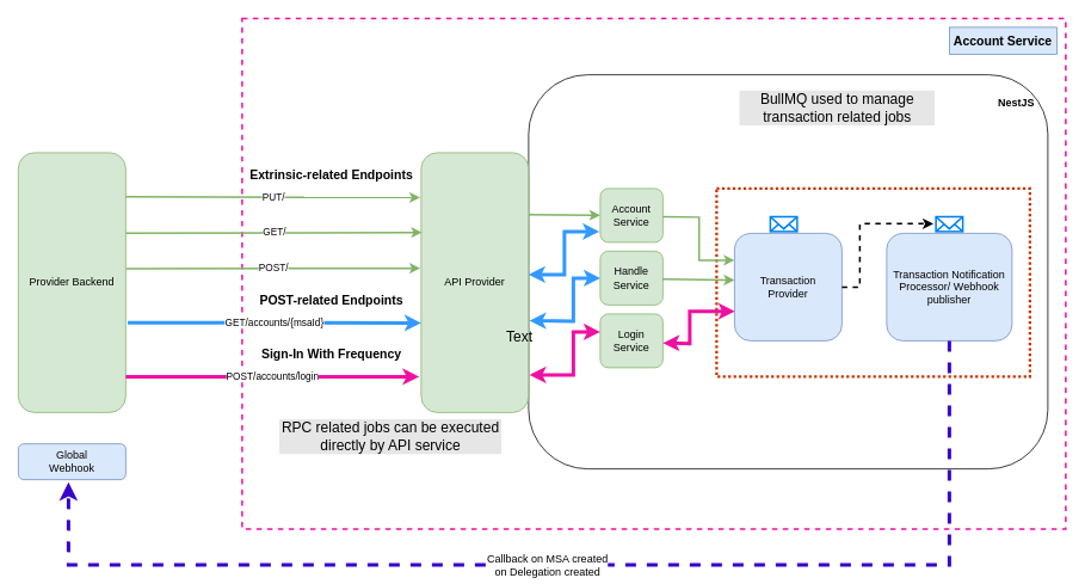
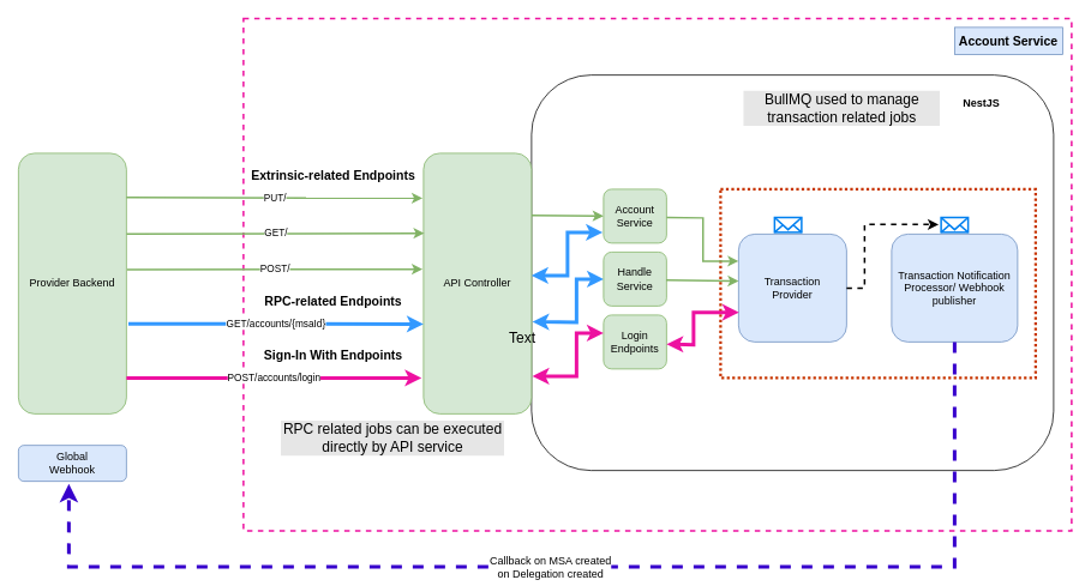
  <mxCell id="0" />
  <mxCell id="1" parent="0" />
  <mxCell id="2" value="" style="rounded=1;whiteSpace=wrap;html=1;fillColor=none;" parent="1" vertex="1"><mxGeometry x="590" y="83" width="580" height="440" as="geometry" /></mxCell>
  <mxCell id="3" value="" style="whiteSpace=wrap;html=1;fillColor=none;dashed=1;strokeWidth=2;imageAspect=0;strokeColor=#ed12a0;" parent="1" vertex="1"><mxGeometry x="270" y="20" width="920" height="570" as="geometry" /></mxCell>
  <mxCell id="4" value="" style="rounded=0;whiteSpace=wrap;html=1;fillColor=none;fontColor=#000000;strokeColor=#C73500;dashed=1;dashPattern=1 1;strokeWidth=3;" parent="1" vertex="1"><mxGeometry x="800" y="210" width="350" height="210" as="geometry" /></mxCell>
  <mxCell id="5" value="Transaction&lt;div&gt;Provider&lt;/div&gt;" style="rounded=1;whiteSpace=wrap;html=1;fillColor=#dae8fc;strokeColor=#6c8ebf;" parent="1" vertex="1"><mxGeometry x="820" y="260" width="120" height="120" as="geometry" /></mxCell>
  <mxCell id="6" value="&lt;b&gt;&lt;font style=&quot;font-size: 14px;&quot;&gt;Account Service&lt;/font&gt;&lt;/b&gt;" style="text;html=1;strokeColor=#6c8ebf;fillColor=#dae8fc;align=center;verticalAlign=middle;whiteSpace=wrap;rounded=0;" parent="1" vertex="1"><mxGeometry x="1060" y="30" width="120" height="30" as="geometry" /></mxCell>
  <mxCell id="7" value="PUT/" style="endArrow=classic;html=1;rounded=0;fillColor=#d5e8d4;strokeColor=#82b366;strokeWidth=2;exitX=0.996;exitY=0.17;exitDx=0;exitDy=0;exitPerimeter=0;" parent="1" edge="1" source="24"><mxGeometry width="50" height="50" relative="1" as="geometry"><mxPoint x="290" y="220" as="sourcePoint" /><mxPoint x="469" y="220" as="targetPoint" /></mxGeometry></mxCell>
  <mxCell id="8" value="" style="rounded=0;orthogonalLoop=1;jettySize=auto;html=1;exitX=0.992;exitY=0.239;exitDx=0;exitDy=0;exitPerimeter=0;strokeWidth=2;fillColor=#d5e8d4;strokeColor=#82b366;" parent="1" source="9" target="12" edge="1"><mxGeometry relative="1" as="geometry" /></mxCell>
- <mxCell id="9" value="API Provider" style="rounded=1;whiteSpace=wrap;html=1;fillColor=#d5e8d4;strokeColor=#82b366;" parent="1" vertex="1"><mxGeometry x="470" y="170" width="120" height="290" as="geometry" /></mxCell>
+ <mxCell id="9" value="API Controller" style="rounded=1;whiteSpace=wrap;html=1;fillColor=#d5e8d4;strokeColor=#82b366;" parent="1" vertex="1"><mxGeometry x="470" y="170" width="120" height="290" as="geometry" /></mxCell>
  <mxCell id="10" value="GET/" style="endArrow=classic;html=1;rounded=0;entryX=0.008;entryY=0.307;entryDx=0;entryDy=0;fillColor=#d5e8d4;strokeColor=#82b366;strokeWidth=2;entryPerimeter=0;exitX=0.998;exitY=0.31;exitDx=0;exitDy=0;exitPerimeter=0;" parent="1" target="9" edge="1" source="24"><mxGeometry width="50" height="50" relative="1" as="geometry"><mxPoint x="290" y="259" as="sourcePoint" /><mxPoint x="410" y="290" as="targetPoint" /></mxGeometry></mxCell>
  <mxCell id="11" value="POST/" style="endArrow=classic;html=1;rounded=0;entryX=-0.008;entryY=0.445;entryDx=0;entryDy=0;fillColor=#d5e8d4;strokeColor=#82b366;strokeWidth=2;entryPerimeter=0;exitX=1.005;exitY=0.446;exitDx=0;exitDy=0;exitPerimeter=0;" parent="1" target="9" edge="1" source="24"><mxGeometry width="50" height="50" relative="1" as="geometry"><mxPoint x="280" y="299" as="sourcePoint" /><mxPoint x="420" y="310" as="targetPoint" /></mxGeometry></mxCell>
  <mxCell id="12" value="Account&lt;div&gt;Service&lt;/div&gt;" style="rounded=1;whiteSpace=wrap;html=1;fillColor=#d5e8d4;strokeColor=#82b366;" parent="1" vertex="1"><mxGeometry x="670" y="210" width="70" height="60" as="geometry" /></mxCell>
- <mxCell id="13" value="&lt;b&gt;NestJS&lt;/b&gt;" style="text;html=1;strokeColor=none;fillColor=none;align=center;verticalAlign=middle;whiteSpace=wrap;rounded=0;" parent="1" vertex="1"><mxGeometry x="1105" y="100" width="60" height="30" as="geometry" /></mxCell>
+ <mxCell id="13" value="&lt;b&gt;NestJS&lt;/b&gt;" style="text;html=1;strokeColor=none;fillColor=none;align=center;verticalAlign=middle;whiteSpace=wrap;rounded=0;" parent="1" vertex="1"><mxGeometry x="1060" y="100" width="60" height="30" as="geometry" /></mxCell>
  <mxCell id="14" value="" style="html=1;verticalLabelPosition=bottom;align=center;labelBackgroundColor=#ffffff;verticalAlign=top;strokeWidth=2;strokeColor=#0080F0;shadow=0;dashed=0;shape=mxgraph.ios7.icons.mail;" parent="1" vertex="1"><mxGeometry x="860" y="241.5" width="30" height="16.5" as="geometry" /></mxCell>
  <mxCell id="15" style="edgeStyle=orthogonalEdgeStyle;rounded=0;orthogonalLoop=1;jettySize=auto;html=1;entryX=-0.089;entryY=0.475;entryDx=0;entryDy=0;entryPerimeter=0;strokeWidth=2;dashed=1;" parent="1" source="5" target="16" edge="1"><mxGeometry relative="1" as="geometry"><mxPoint x="973" y="320" as="targetPoint" /><Array as="points"><mxPoint x="960" y="320" /><mxPoint x="960" y="249" /></Array></mxGeometry></mxCell>
  <mxCell id="16" value="" style="html=1;verticalLabelPosition=bottom;align=center;labelBackgroundColor=#ffffff;verticalAlign=top;strokeWidth=2;strokeColor=#0080F0;shadow=0;dashed=0;shape=mxgraph.ios7.icons.mail;" parent="1" vertex="1"><mxGeometry x="1045" y="241.5" width="30" height="16.5" as="geometry" /></mxCell>
  <mxCell id="17" value="Transaction Notification Processor/ Webhook publisher" style="rounded=1;whiteSpace=wrap;html=1;fillColor=#dae8fc;strokeColor=#6c8ebf;" parent="1" vertex="1"><mxGeometry x="990" y="260" width="140" height="120" as="geometry" /></mxCell>
- <mxCell id="18" value="POST-related Endpoints" style="text;html=1;strokeColor=none;fillColor=none;align=center;verticalAlign=middle;whiteSpace=wrap;rounded=0;fontSize=14;fontStyle=1" vertex="1" parent="1"><mxGeometry x="270" y="320" width="200" height="30" as="geometry" /></mxCell>
+ <mxCell id="18" value="RPC-related Endpoints" style="text;html=1;strokeColor=none;fillColor=none;align=center;verticalAlign=middle;whiteSpace=wrap;rounded=0;fontSize=14;fontStyle=1" vertex="1" parent="1"><mxGeometry x="270" y="320" width="200" height="30" as="geometry" /></mxCell>
  <mxCell id="19" value="GET/accounts/{msaId}" style="endArrow=classic;html=1;rounded=0;entryX=-0.008;entryY=0.166;entryDx=0;entryDy=0;fillColor=#d5e8d4;strokeColor=#3399FF;strokeWidth=4;entryPerimeter=0;exitX=1.018;exitY=0.724;exitDx=0;exitDy=0;exitPerimeter=0;" edge="1" parent="1"><mxGeometry width="50" height="50" relative="1" as="geometry"><mxPoint x="142.16" y="359.96" as="sourcePoint" /><mxPoint x="470" y="360" as="targetPoint" /></mxGeometry></mxCell>
  <mxCell id="20" value="Extrinsic-related Endpoints" style="text;html=1;strokeColor=none;fillColor=none;align=center;verticalAlign=middle;whiteSpace=wrap;rounded=0;fontSize=14;fontStyle=1" vertex="1" parent="1"><mxGeometry x="270" y="180" width="200" height="30" as="geometry" /></mxCell>
  <mxCell id="21" value="" style="endArrow=classic;startArrow=classic;html=1;rounded=0;fillColor=#d5e8d4;strokeColor=#3399FF;strokeWidth=4;exitX=1.008;exitY=0.647;exitDx=0;exitDy=0;exitPerimeter=0;endFill=1;entryX=0.435;entryY=0.509;entryDx=0;entryDy=0;entryPerimeter=0;edgeStyle=orthogonalEdgeStyle;" edge="1" parent="1" source="9" target="3"><mxGeometry width="50" height="50" relative="1" as="geometry"><mxPoint x="500" y="354.5" as="sourcePoint" /><mxPoint x="670" y="357" as="targetPoint" /><Array as="points"><mxPoint x="600" y="358" /><mxPoint x="640" y="358" /><mxPoint x="640" y="310" /></Array></mxGeometry></mxCell>
  <mxCell id="22" value="BullMQ used to manage transaction related jobs" style="text;strokeColor=none;fillColor=none;html=1;align=center;verticalAlign=middle;whiteSpace=wrap;rounded=0;fontSize=16;horizontal=1;labelBackgroundColor=#E6E6E6;" vertex="1" parent="1"><mxGeometry x="825" y="100" width="220" height="40" as="geometry" /></mxCell>
  <mxCell id="23" value="&lt;div style=&quot;text-align: center;&quot;&gt;RPC related jobs can be executed directly by API service&lt;/div&gt;" style="text;strokeColor=none;fillColor=none;html=1;align=left;verticalAlign=middle;whiteSpace=wrap;rounded=0;fontSize=16;horizontal=1;labelBackgroundColor=#E6E6E6;" vertex="1" parent="1"><mxGeometry x="310" y="466.5" width="250" height="40" as="geometry" /></mxCell>
  <mxCell id="24" value="Provider Backend" style="rounded=1;whiteSpace=wrap;html=1;fillColor=#d5e8d4;strokeColor=#82b366;" vertex="1" parent="1"><mxGeometry x="20" y="170" width="120" height="290" as="geometry" /></mxCell>
  <mxCell id="25" value="" style="endArrow=classic;html=1;rounded=0;fontSize=12;startSize=8;endSize=8;exitX=0.5;exitY=1;exitDx=0;exitDy=0;edgeStyle=orthogonalEdgeStyle;strokeWidth=4;fillColor=#6a00ff;strokeColor=#3700CC;dashed=1;entryX=0.467;entryY=1.069;entryDx=0;entryDy=0;entryPerimeter=0;" edge="1" parent="1" source="17" target="37"><mxGeometry width="50" height="50" relative="1" as="geometry"><mxPoint x="800" y="500" as="sourcePoint" /><mxPoint x="30" y="540" as="targetPoint" /><Array as="points"><mxPoint x="1060" y="630" /><mxPoint x="76" y="630" /></Array></mxGeometry></mxCell>
  <mxCell id="26" value="Callback on MSA created&lt;div&gt;on Delegation created&lt;/div&gt;" style="edgeLabel;html=1;align=center;verticalAlign=middle;resizable=0;points=[];fontSize=12;" vertex="1" connectable="0" parent="25"><mxGeometry x="0.056" relative="1" as="geometry"><mxPoint as="offset" /></mxGeometry></mxCell>
  <mxCell id="27" value="Handle&lt;div&gt;Service&lt;/div&gt;" style="rounded=1;whiteSpace=wrap;html=1;fillColor=#d5e8d4;strokeColor=#82b366;" vertex="1" parent="1"><mxGeometry x="670" y="280" width="70" height="60" as="geometry" /></mxCell>
- <mxCell id="28" value="Login&lt;div&gt;Service&lt;/div&gt;" style="rounded=1;whiteSpace=wrap;html=1;fillColor=#d5e8d4;strokeColor=#82b366;" vertex="1" parent="1"><mxGeometry x="670" y="350" width="70" height="60" as="geometry" /></mxCell>
+ <mxCell id="28" value="Login&lt;div&gt;Endpoints&lt;/div&gt;" style="rounded=1;whiteSpace=wrap;html=1;fillColor=#d5e8d4;strokeColor=#82b366;" vertex="1" parent="1"><mxGeometry x="670" y="350" width="70" height="60" as="geometry" /></mxCell>
  <mxCell id="29" value="" style="endArrow=classic;startArrow=classic;html=1;rounded=0;fillColor=#d5e8d4;strokeColor=#3399FF;strokeWidth=4;exitX=1.008;exitY=0.647;exitDx=0;exitDy=0;exitPerimeter=0;endFill=1;entryX=0.435;entryY=0.509;entryDx=0;entryDy=0;entryPerimeter=0;edgeStyle=orthogonalEdgeStyle;" edge="1" parent="1"><mxGeometry width="50" height="50" relative="1" as="geometry"><mxPoint x="590" y="306" as="sourcePoint" /><mxPoint x="669" y="258" as="targetPoint" /><Array as="points"><mxPoint x="630" y="306" /><mxPoint x="630" y="258" /></Array></mxGeometry></mxCell>
  <mxCell id="30" value="" style="rounded=0;orthogonalLoop=1;jettySize=auto;html=1;exitX=0.992;exitY=0.239;exitDx=0;exitDy=0;exitPerimeter=0;strokeWidth=2;fillColor=#d5e8d4;strokeColor=#82b366;entryX=0;entryY=0.25;entryDx=0;entryDy=0;edgeStyle=orthogonalEdgeStyle;" edge="1" parent="1" target="5"><mxGeometry relative="1" as="geometry"><mxPoint x="740" y="241.5" as="sourcePoint" /><mxPoint x="821" y="242.5" as="targetPoint" /></mxGeometry></mxCell>
  <mxCell id="31" value="POST/accounts/login" style="endArrow=classic;html=1;rounded=0;entryX=-0.008;entryY=0.166;entryDx=0;entryDy=0;fillColor=#e6d0de;strokeColor=#ee11a1;strokeWidth=4;entryPerimeter=0;exitX=1.018;exitY=0.724;exitDx=0;exitDy=0;exitPerimeter=0;gradientColor=#d5739d;" edge="1" parent="1"><mxGeometry width="50" height="50" relative="1" as="geometry"><mxPoint x="140" y="420" as="sourcePoint" /><mxPoint x="467.84" y="420.04" as="targetPoint" /></mxGeometry></mxCell>
- <mxCell id="32" value="Sign-In With Frequency" style="text;html=1;strokeColor=none;fillColor=none;align=center;verticalAlign=middle;whiteSpace=wrap;rounded=0;fontSize=14;fontStyle=1" vertex="1" parent="1"><mxGeometry x="270" y="380" width="200" height="30" as="geometry" /></mxCell>
+ <mxCell id="32" value="Sign-In With Endpoints" style="text;html=1;strokeColor=none;fillColor=none;align=center;verticalAlign=middle;whiteSpace=wrap;rounded=0;fontSize=14;fontStyle=1" vertex="1" parent="1"><mxGeometry x="270" y="380" width="200" height="30" as="geometry" /></mxCell>
  <mxCell id="33" value="" style="endArrow=classic;startArrow=classic;html=1;rounded=0;fillColor=#d5e8d4;strokeColor=#ed12a0;strokeWidth=4;exitX=1.008;exitY=0.647;exitDx=0;exitDy=0;exitPerimeter=0;endFill=1;entryX=0.435;entryY=0.509;entryDx=0;entryDy=0;entryPerimeter=0;edgeStyle=orthogonalEdgeStyle;" edge="1" parent="1"><mxGeometry width="50" height="50" relative="1" as="geometry"><mxPoint x="591" y="418" as="sourcePoint" /><mxPoint x="670" y="370" as="targetPoint" /><Array as="points"><mxPoint x="600" y="418" /><mxPoint x="640" y="418" /><mxPoint x="640" y="370" /></Array></mxGeometry></mxCell>
  <mxCell id="34" value="" style="endArrow=classic;startArrow=classic;html=1;rounded=0;fillColor=#d5e8d4;strokeColor=#ed12a0;strokeWidth=4;exitX=1.008;exitY=0.647;exitDx=0;exitDy=0;exitPerimeter=0;endFill=1;edgeStyle=orthogonalEdgeStyle;entryX=0.004;entryY=0.725;entryDx=0;entryDy=0;entryPerimeter=0;" edge="1" parent="1" target="5"><mxGeometry width="50" height="50" relative="1" as="geometry"><mxPoint x="740" y="382.5" as="sourcePoint" /><mxPoint x="810" y="335" as="targetPoint" /><Array as="points"><mxPoint x="749" y="383" /><mxPoint x="770" y="383" /><mxPoint x="770" y="348" /></Array></mxGeometry></mxCell>
  <mxCell id="35" value="" style="rounded=0;orthogonalLoop=1;jettySize=auto;html=1;exitX=0.992;exitY=0.239;exitDx=0;exitDy=0;exitPerimeter=0;strokeWidth=2;fillColor=#d5e8d4;strokeColor=#82b366;entryX=0;entryY=0.436;entryDx=0;entryDy=0;entryPerimeter=0;" edge="1" parent="1" target="5"><mxGeometry relative="1" as="geometry"><mxPoint x="739.5" y="311.25" as="sourcePoint" /><mxPoint x="814.5" y="358.75" as="targetPoint" /></mxGeometry></mxCell>
  <mxCell id="36" value="Text" style="text;strokeColor=none;fillColor=none;html=1;align=center;verticalAlign=middle;whiteSpace=wrap;rounded=0;fontSize=16;" vertex="1" parent="1"><mxGeometry y="360" width="60" height="30" as="geometry" x="550" /></mxCell>
  <mxCell id="37" value="Global&lt;div&gt;Webhook&lt;/div&gt;" style="rounded=1;whiteSpace=wrap;html=1;fillColor=#dae8fc;strokeColor=#6c8ebf;" vertex="1" parent="1"><mxGeometry x="20" y="495" width="120" height="40" as="geometry" /></mxCell>
